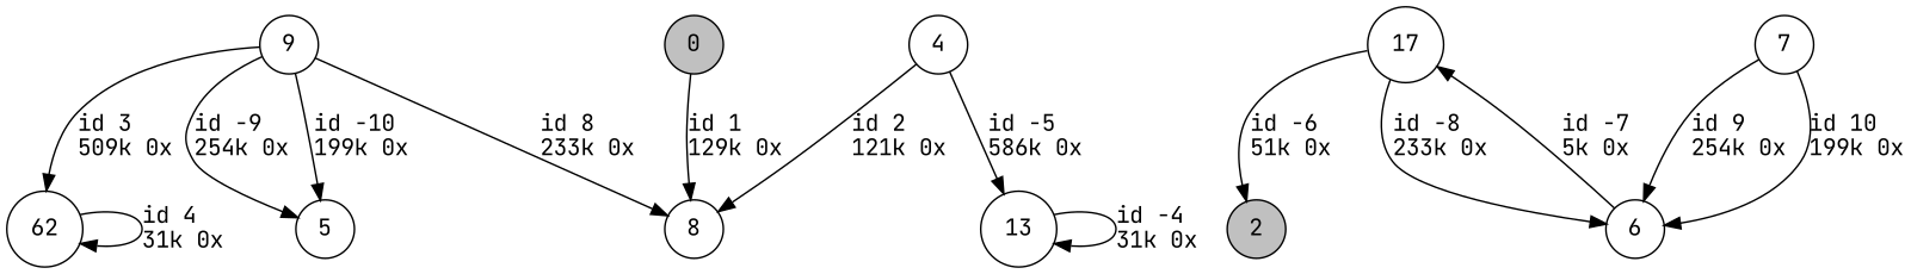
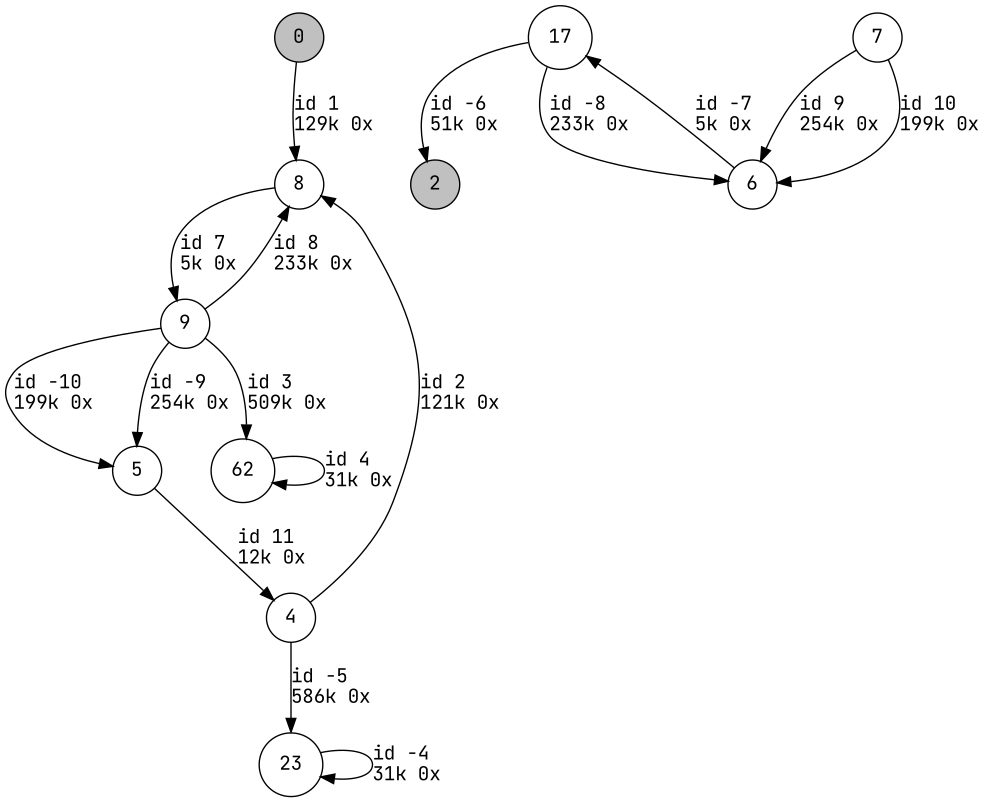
  digraph {
    fontname="JetBrains Mono"
    nodesep=0.5
    node [fontname="JetBrains Mono" shape=circle]
    edge [color=black fontname="JetBrains Mono"]
    0 [fillcolor=grey height=0.3 style=filled]
    8 [height=0.3]
    9 [height=0.3]
    2 [fillcolor=grey height=0.3 style=filled]
    5 [height=0.3]
    4 [height=0.3]
-   13 [height=0.3]
+   13 [height=0.3 label=23]
    7 [height=0.3]
    6 [height=0.3]
    n10 [height=0.3 label=17]
    n11 [height=0.3 label=62]
    0 -> 8 [label="id 1\l129k 0x"]
+   8 -> 9 [label="id 7\l5k 0x"]
    9 -> 8 [label="id 8\l233k 0x"]
    9 -> 5 [label="id -10\l199k 0x"]
    9 -> 5 [label="id -9\l254k 0x"]
    9 -> n11 [label="id 3\l509k 0x"]
+   5 -> 4 [label="id 11\l12k 0x"]
    4 -> 8 [label="id 2\l121k 0x"]
    4 -> 13 [label="id -5\l586k 0x"]
    13 -> 13 [label="id -4\l31k 0x"]
    7 -> 6 [label="id 10\l199k 0x"]
    7 -> 6 [label="id 9\l254k 0x"]
    6 -> n10 [label="id -7\l5k 0x"]
    n10 -> 2 [label="id -6\l51k 0x"]
    n10 -> 6 [label="id -8\l233k 0x"]
    n11 -> n11 [label="id 4\l31k 0x"]
  }
